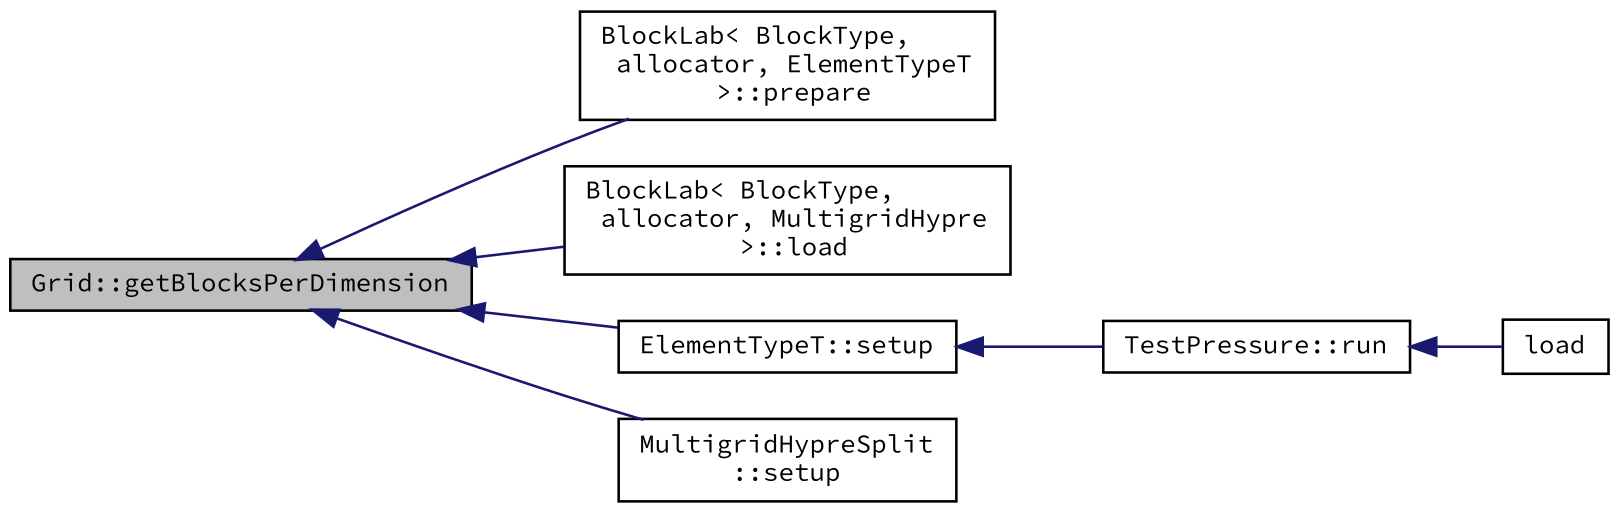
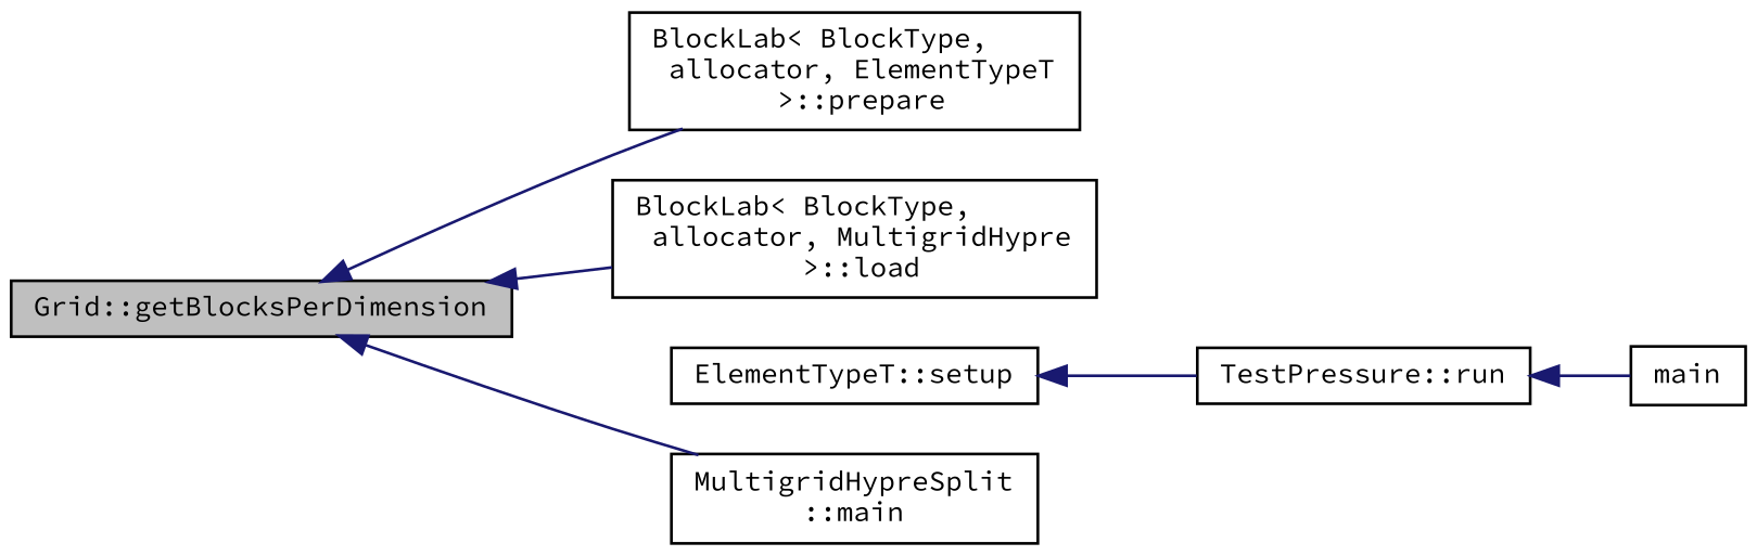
  digraph {
    fontname="Source Code Pro"
    rankdir=LR
    node [color=black fillcolor=white fontname="Source Code Pro" fontsize=10 shape=record style=filled]
    edge [color=midnightblue dir=back fontname="Source Code Pro" fontsize=10 labelfontname=Helvetica labelfontsize=10 style=solid]
    n1 [fillcolor=grey75 fontcolor=black height=0.2 label="Grid::getBlocksPerDimension" width=0.4]
    n2 [height=0.2 label="BlockLab\< BlockType,\l allocator, ElementTypeT\l \>::prepare" width=0.4]
    n3 [height=0.2 label="BlockLab\< BlockType,\l allocator, MultigridHypre\l \>::load" width=0.4]
    n4 [height=0.2 label="ElementTypeT::setup" width=0.4]
-   n5 [height=0.2 label="MultigridHypreSplit\l::setup" width=0.4]
+   n5 [height=0.2 label="MultigridHypreSplit\l::main" width=0.4]
    n6 [height=0.2 label="TestPressure::run" width=0.4]
-   n7 [height=0.2 label=load width=0.4]
+   n7 [height=0.2 label=main width=0.4]
    n1 -> n2
    n1 -> n3
-   n1 -> n4
    n1 -> n5
    n4 -> n6
    n6 -> n7
  }
